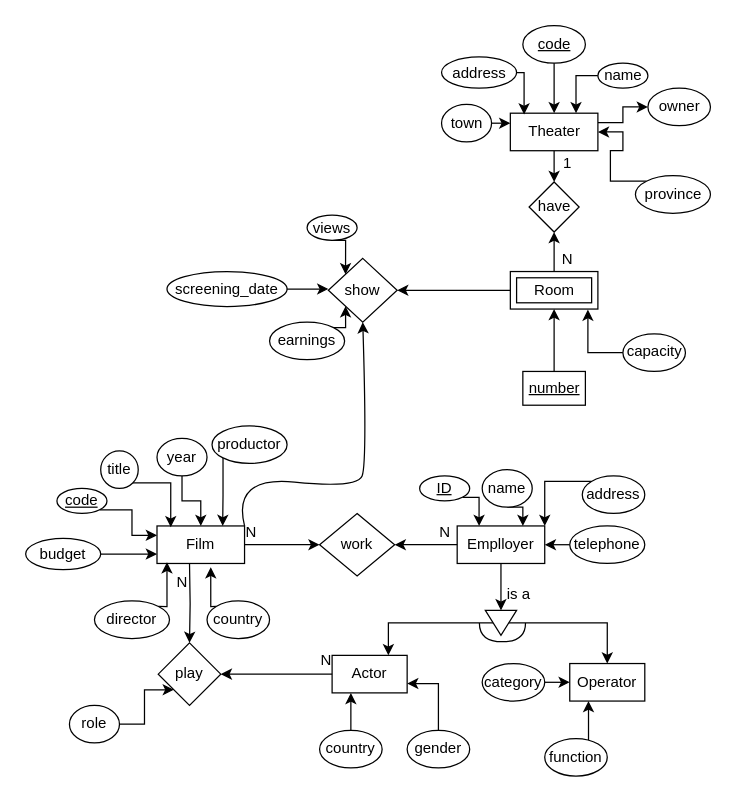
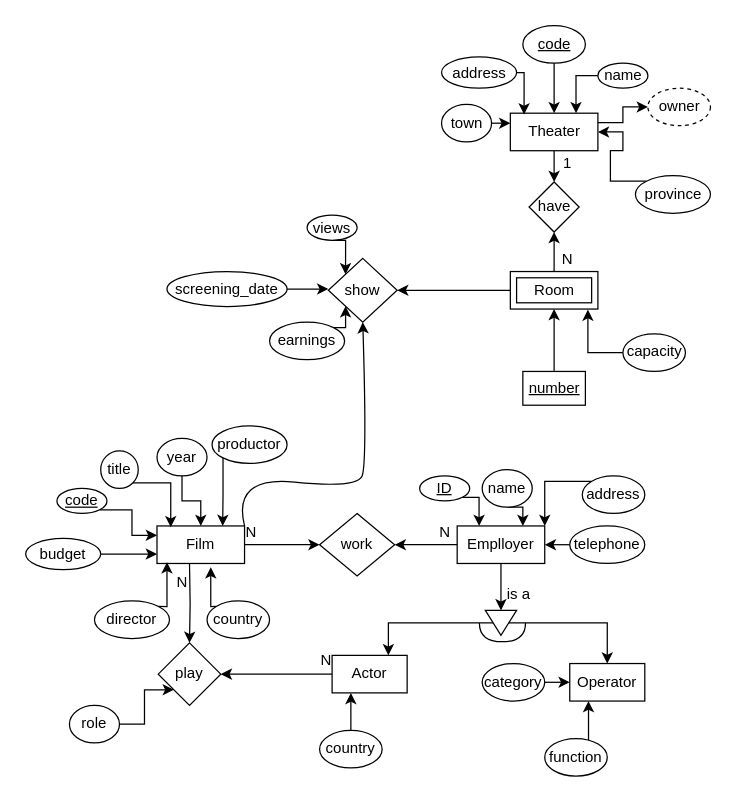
  <mxCell id="0" />
  <mxCell id="1" parent="0" />
  <mxCell id="2" style="edgeStyle=orthogonalEdgeStyle;rounded=0;orthogonalLoop=1;jettySize=auto;html=1;exitX=1;exitY=0.5;exitDx=0;exitDy=0;entryX=0;entryY=0.5;entryDx=0;entryDy=0;" edge="1" parent="1" source="3" target="21"><mxGeometry relative="1" as="geometry" /></mxCell>
  <mxCell id="3" value="Film" style="rounded=0;whiteSpace=wrap;html=1;" vertex="1" parent="1"><mxGeometry x="125" y="420" width="70" height="30" as="geometry" /></mxCell>
  <mxCell id="4" style="edgeStyle=orthogonalEdgeStyle;rounded=0;orthogonalLoop=1;jettySize=auto;html=1;exitX=1;exitY=1;exitDx=0;exitDy=0;entryX=0;entryY=0.25;entryDx=0;entryDy=0;" edge="1" parent="1" source="5" target="3"><mxGeometry relative="1" as="geometry" /></mxCell>
  <mxCell id="5" value="&lt;u&gt;code&lt;/u&gt;" style="ellipse;whiteSpace=wrap;html=1;" vertex="1" parent="1"><mxGeometry x="45" y="390" width="40" height="20" as="geometry" /></mxCell>
  <mxCell id="6" style="edgeStyle=orthogonalEdgeStyle;rounded=0;orthogonalLoop=1;jettySize=auto;html=1;exitX=1;exitY=1;exitDx=0;exitDy=0;entryX=0.157;entryY=0.033;entryDx=0;entryDy=0;entryPerimeter=0;" edge="1" parent="1" source="7" target="3"><mxGeometry relative="1" as="geometry" /></mxCell>
  <mxCell id="7" value="title" style="ellipse;whiteSpace=wrap;html=1;" vertex="1" parent="1"><mxGeometry x="80" y="360" width="30" height="30" as="geometry" /></mxCell>
  <mxCell id="8" style="edgeStyle=orthogonalEdgeStyle;rounded=0;orthogonalLoop=1;jettySize=auto;html=1;exitX=0.5;exitY=1;exitDx=0;exitDy=0;entryX=0.5;entryY=0;entryDx=0;entryDy=0;" edge="1" parent="1" source="9" target="3"><mxGeometry relative="1" as="geometry" /></mxCell>
  <mxCell id="9" value="year" style="ellipse;whiteSpace=wrap;html=1;" vertex="1" parent="1"><mxGeometry x="125" y="350" width="40" height="30" as="geometry" /></mxCell>
  <mxCell id="10" style="edgeStyle=orthogonalEdgeStyle;rounded=0;orthogonalLoop=1;jettySize=auto;html=1;exitX=0;exitY=1;exitDx=0;exitDy=0;entryX=0.75;entryY=0;entryDx=0;entryDy=0;" edge="1" parent="1" source="11" target="3"><mxGeometry relative="1" as="geometry" /></mxCell>
  <mxCell id="11" value="productor" style="ellipse;whiteSpace=wrap;html=1;" vertex="1" parent="1"><mxGeometry x="169" y="340" width="60" height="30" as="geometry" /></mxCell>
  <mxCell id="12" style="edgeStyle=orthogonalEdgeStyle;rounded=0;orthogonalLoop=1;jettySize=auto;html=1;exitX=1;exitY=0;exitDx=0;exitDy=0;entryX=0.114;entryY=0.967;entryDx=0;entryDy=0;entryPerimeter=0;" edge="1" parent="1" source="13" target="3"><mxGeometry relative="1" as="geometry" /></mxCell>
  <mxCell id="13" value="director" style="ellipse;whiteSpace=wrap;html=1;" vertex="1" parent="1"><mxGeometry x="75" y="480" width="60" height="30" as="geometry" /></mxCell>
  <mxCell id="14" style="edgeStyle=orthogonalEdgeStyle;rounded=0;orthogonalLoop=1;jettySize=auto;html=1;exitX=0;exitY=0;exitDx=0;exitDy=0;entryX=0.614;entryY=1.1;entryDx=0;entryDy=0;entryPerimeter=0;" edge="1" parent="1" source="15" target="3"><mxGeometry relative="1" as="geometry" /></mxCell>
  <mxCell id="15" value="country" style="ellipse;whiteSpace=wrap;html=1;" vertex="1" parent="1"><mxGeometry x="165" y="480" width="50" height="30" as="geometry" /></mxCell>
  <mxCell id="16" style="edgeStyle=orthogonalEdgeStyle;rounded=0;orthogonalLoop=1;jettySize=auto;html=1;exitX=1;exitY=0.5;exitDx=0;exitDy=0;entryX=0;entryY=0.75;entryDx=0;entryDy=0;" edge="1" parent="1" source="17" target="3"><mxGeometry relative="1" as="geometry" /></mxCell>
  <mxCell id="17" value="budget" style="ellipse;whiteSpace=wrap;html=1;" vertex="1" parent="1"><mxGeometry x="20" y="430" width="60" height="25" as="geometry" /></mxCell>
  <mxCell id="18" style="edgeStyle=orthogonalEdgeStyle;rounded=0;orthogonalLoop=1;jettySize=auto;html=1;exitX=0.5;exitY=1;exitDx=0;exitDy=0;entryX=0;entryY=0.5;entryDx=0;entryDy=0;" edge="1" parent="1" source="19" target="37"><mxGeometry relative="1" as="geometry" /></mxCell>
  <mxCell id="19" value="Emplloyer" style="whiteSpace=wrap;html=1;" vertex="1" parent="1"><mxGeometry x="365" y="420" width="70" height="30" as="geometry" /></mxCell>
  <mxCell id="20" style="edgeStyle=orthogonalEdgeStyle;rounded=0;orthogonalLoop=1;jettySize=auto;html=1;exitX=0;exitY=0.5;exitDx=0;exitDy=0;entryX=1;entryY=0.5;entryDx=0;entryDy=0;" edge="1" parent="1" source="19" target="21"><mxGeometry relative="1" as="geometry" /></mxCell>
  <mxCell id="21" value="work" style="rhombus;whiteSpace=wrap;html=1;" vertex="1" parent="1"><mxGeometry x="255" y="410" width="60" height="50" as="geometry" /></mxCell>
  <mxCell id="22" style="edgeStyle=orthogonalEdgeStyle;rounded=0;orthogonalLoop=1;jettySize=auto;html=1;exitX=1;exitY=1;exitDx=0;exitDy=0;entryX=0.25;entryY=0;entryDx=0;entryDy=0;" edge="1" parent="1" source="23" target="19"><mxGeometry relative="1" as="geometry" /></mxCell>
  <mxCell id="23" value="&lt;u&gt;ID&lt;/u&gt;" style="ellipse;whiteSpace=wrap;html=1;" vertex="1" parent="1"><mxGeometry x="335" y="380" width="40" height="20" as="geometry" /></mxCell>
  <mxCell id="24" style="edgeStyle=orthogonalEdgeStyle;rounded=0;orthogonalLoop=1;jettySize=auto;html=1;exitX=0.5;exitY=1;exitDx=0;exitDy=0;entryX=0.75;entryY=0;entryDx=0;entryDy=0;" edge="1" parent="1" source="25" target="19"><mxGeometry relative="1" as="geometry" /></mxCell>
  <mxCell id="25" value="name" style="ellipse;whiteSpace=wrap;html=1;" vertex="1" parent="1"><mxGeometry x="385" y="375" width="40" height="30" as="geometry" /></mxCell>
  <mxCell id="26" style="edgeStyle=orthogonalEdgeStyle;rounded=0;orthogonalLoop=1;jettySize=auto;html=1;exitX=0;exitY=0.5;exitDx=0;exitDy=0;entryX=1;entryY=0.5;entryDx=0;entryDy=0;" edge="1" parent="1" source="27" target="19"><mxGeometry relative="1" as="geometry" /></mxCell>
  <mxCell id="27" value="telephone" style="ellipse;whiteSpace=wrap;html=1;" vertex="1" parent="1"><mxGeometry x="455" y="420" width="60" height="30" as="geometry" /></mxCell>
  <mxCell id="28" style="edgeStyle=orthogonalEdgeStyle;rounded=0;orthogonalLoop=1;jettySize=auto;html=1;exitX=0;exitY=0;exitDx=0;exitDy=0;entryX=1;entryY=0;entryDx=0;entryDy=0;" edge="1" parent="1" source="29" target="19"><mxGeometry relative="1" as="geometry" /></mxCell>
  <mxCell id="29" value="address" style="ellipse;whiteSpace=wrap;html=1;" vertex="1" parent="1"><mxGeometry x="465" y="380" width="50" height="30" as="geometry" /></mxCell>
  <mxCell id="30" style="edgeStyle=orthogonalEdgeStyle;rounded=0;orthogonalLoop=1;jettySize=auto;html=1;exitX=1;exitY=0;exitDx=0;exitDy=0;entryX=0.25;entryY=1;entryDx=0;entryDy=0;" edge="1" parent="1" source="40" target="32"><mxGeometry relative="1" as="geometry" /></mxCell>
  <mxCell id="31" style="edgeStyle=orthogonalEdgeStyle;rounded=0;orthogonalLoop=1;jettySize=auto;html=1;exitX=1;exitY=0.5;exitDx=0;exitDy=0;entryX=0;entryY=0.5;entryDx=0;entryDy=0;" edge="1" parent="1" source="39" target="32"><mxGeometry relative="1" as="geometry" /></mxCell>
  <mxCell id="32" value="Operator" style="rounded=0;whiteSpace=wrap;html=1;direction=east;" vertex="1" parent="1"><mxGeometry x="455" y="530" width="60" height="30" as="geometry" /></mxCell>
- <mxCell id="33" style="edgeStyle=orthogonalEdgeStyle;rounded=0;orthogonalLoop=1;jettySize=auto;html=1;entryX=1;entryY=0.75;entryDx=0;entryDy=0;" edge="1" parent="1" source="43" target="34"><mxGeometry relative="1" as="geometry" /></mxCell>
  <mxCell id="34" value="Actor" style="whiteSpace=wrap;html=1;direction=east;" vertex="1" parent="1"><mxGeometry x="265" y="523.47" width="60" height="30" as="geometry" /></mxCell>
  <mxCell id="35" style="edgeStyle=orthogonalEdgeStyle;rounded=0;orthogonalLoop=1;jettySize=auto;html=1;exitX=0.5;exitY=1;exitDx=0;exitDy=0;entryX=0.5;entryY=0;entryDx=0;entryDy=0;" edge="1" parent="1" source="37" target="32"><mxGeometry relative="1" as="geometry" /></mxCell>
  <mxCell id="36" style="edgeStyle=orthogonalEdgeStyle;rounded=0;orthogonalLoop=1;jettySize=auto;html=1;exitX=0.5;exitY=0;exitDx=0;exitDy=0;entryX=0.75;entryY=0;entryDx=0;entryDy=0;" edge="1" parent="1" source="37" target="34"><mxGeometry relative="1" as="geometry" /></mxCell>
  <mxCell id="37" value="" style="triangle;whiteSpace=wrap;html=1;rotation=90;direction=east;" vertex="1" parent="1"><mxGeometry x="390" y="485" width="20" height="25" as="geometry" /></mxCell>
  <mxCell id="38" value="" style="shape=requiredInterface;html=1;verticalLabelPosition=bottom;sketch=0;rotation=90;direction=east;" vertex="1" parent="1"><mxGeometry x="393.66" y="486.59" width="15.06" height="36.88" as="geometry" /></mxCell>
  <mxCell id="39" value="category" style="ellipse;whiteSpace=wrap;html=1;direction=east;" vertex="1" parent="1"><mxGeometry x="385" y="530" width="50" height="30" as="geometry" /></mxCell>
  <mxCell id="40" value="function" style="ellipse;whiteSpace=wrap;html=1;direction=east;" vertex="1" parent="1"><mxGeometry x="435" y="590" width="50" height="30" as="geometry" /></mxCell>
  <mxCell id="41" style="edgeStyle=orthogonalEdgeStyle;rounded=0;orthogonalLoop=1;jettySize=auto;html=1;exitX=0.5;exitY=0;exitDx=0;exitDy=0;entryX=0.25;entryY=1;entryDx=0;entryDy=0;" edge="1" parent="1" source="42" target="34"><mxGeometry relative="1" as="geometry" /></mxCell>
  <mxCell id="42" value="country" style="ellipse;whiteSpace=wrap;html=1;direction=east;" vertex="1" parent="1"><mxGeometry x="255" y="583.47" width="50" height="30" as="geometry" /></mxCell>
- <mxCell id="43" value="gender" style="ellipse;whiteSpace=wrap;html=1;" vertex="1" parent="1"><mxGeometry x="325" y="583.47" width="50" height="30" as="geometry" /></mxCell>
  <mxCell id="44" value="N" style="text;html=1;align=center;verticalAlign=middle;resizable=0;points=[];autosize=1;strokeColor=none;fillColor=none;" vertex="1" parent="1"><mxGeometry x="185" y="410" width="30" height="30" as="geometry" /></mxCell>
  <mxCell id="45" value="N" style="text;html=1;align=center;verticalAlign=middle;resizable=0;points=[];autosize=1;strokeColor=none;fillColor=none;" vertex="1" parent="1"><mxGeometry x="340" y="410" width="30" height="30" as="geometry" /></mxCell>
  <mxCell id="46" style="edgeStyle=orthogonalEdgeStyle;rounded=0;orthogonalLoop=1;jettySize=auto;html=1;exitX=0.5;exitY=0;exitDx=0;exitDy=0;startArrow=none;entryX=0.5;entryY=0;entryDx=0;entryDy=0;" edge="1" parent="1" target="48"><mxGeometry relative="1" as="geometry"><mxPoint x="151" y="450" as="sourcePoint" /><mxPoint x="156" y="533.47" as="targetPoint" /><Array as="points" /></mxGeometry></mxCell>
  <mxCell id="47" style="edgeStyle=orthogonalEdgeStyle;rounded=0;orthogonalLoop=1;jettySize=auto;html=1;exitX=0;exitY=0.5;exitDx=0;exitDy=0;entryX=1;entryY=0.5;entryDx=0;entryDy=0;" edge="1" parent="1" source="34" target="48"><mxGeometry relative="1" as="geometry"><mxPoint x="230" y="540" as="sourcePoint" /></mxGeometry></mxCell>
  <mxCell id="48" value="play" style="rhombus;whiteSpace=wrap;html=1;" vertex="1" parent="1"><mxGeometry x="126" y="513.47" width="50" height="50" as="geometry" /></mxCell>
  <mxCell id="49" style="edgeStyle=orthogonalEdgeStyle;rounded=0;orthogonalLoop=1;jettySize=auto;html=1;exitX=1;exitY=0.5;exitDx=0;exitDy=0;entryX=0;entryY=1;entryDx=0;entryDy=0;" edge="1" parent="1" source="50" target="48"><mxGeometry relative="1" as="geometry" /></mxCell>
  <mxCell id="50" value="role" style="ellipse;whiteSpace=wrap;html=1;" vertex="1" parent="1"><mxGeometry x="55" y="563.47" width="40" height="30" as="geometry" /></mxCell>
  <mxCell id="51" value="N" style="text;html=1;align=center;verticalAlign=middle;resizable=0;points=[];autosize=1;strokeColor=none;fillColor=none;" vertex="1" parent="1"><mxGeometry x="130" y="450" width="30" height="30" as="geometry" /></mxCell>
  <mxCell id="52" value="N" style="text;html=1;align=center;verticalAlign=middle;resizable=0;points=[];autosize=1;strokeColor=none;fillColor=none;" vertex="1" parent="1"><mxGeometry x="245" y="513.47" width="30" height="30" as="geometry" /></mxCell>
  <mxCell id="53" style="edgeStyle=orthogonalEdgeStyle;rounded=0;orthogonalLoop=1;jettySize=auto;html=1;exitX=0.5;exitY=1;exitDx=0;exitDy=0;entryX=0.5;entryY=0;entryDx=0;entryDy=0;" edge="1" parent="1" source="55" target="58"><mxGeometry relative="1" as="geometry" /></mxCell>
  <mxCell id="54" style="edgeStyle=orthogonalEdgeStyle;rounded=0;orthogonalLoop=1;jettySize=auto;html=1;exitX=1;exitY=0.25;exitDx=0;exitDy=0;entryX=0;entryY=0.5;entryDx=0;entryDy=0;" edge="1" parent="1" source="55" target="70"><mxGeometry relative="1" as="geometry" /></mxCell>
  <mxCell id="55" value="Theater" style="whiteSpace=wrap;html=1;" vertex="1" parent="1"><mxGeometry x="407.5" y="90" width="70" height="30" as="geometry" /></mxCell>
  <mxCell id="56" style="edgeStyle=orthogonalEdgeStyle;rounded=0;orthogonalLoop=1;jettySize=auto;html=1;exitX=0.5;exitY=0;exitDx=0;exitDy=0;entryX=0.5;entryY=1;entryDx=0;entryDy=0;" edge="1" parent="1" source="57" target="58"><mxGeometry relative="1" as="geometry" /></mxCell>
  <mxCell id="57" value="Room" style="whiteSpace=wrap;html=1;" vertex="1" parent="1"><mxGeometry x="407.5" y="216.59" width="70" height="30" as="geometry" /></mxCell>
  <mxCell id="58" value="have" style="rhombus;whiteSpace=wrap;html=1;" vertex="1" parent="1"><mxGeometry x="422.5" y="145" width="40" height="40" as="geometry" /></mxCell>
  <mxCell id="59" style="edgeStyle=orthogonalEdgeStyle;rounded=0;orthogonalLoop=1;jettySize=auto;html=1;entryX=0.5;entryY=0;entryDx=0;entryDy=0;" edge="1" parent="1" target="55"><mxGeometry relative="1" as="geometry"><mxPoint x="437.5" y="50" as="sourcePoint" /><Array as="points"><mxPoint x="437.5" y="46" /><mxPoint x="442.5" y="46" /></Array></mxGeometry></mxCell>
  <mxCell id="60" value="&lt;u&gt;code&lt;/u&gt;" style="ellipse;whiteSpace=wrap;html=1;" vertex="1" parent="1"><mxGeometry x="417.5" y="20" width="50" height="30" as="geometry" /></mxCell>
  <mxCell id="61" style="edgeStyle=orthogonalEdgeStyle;rounded=0;orthogonalLoop=1;jettySize=auto;html=1;exitX=0.5;exitY=0;exitDx=0;exitDy=0;entryX=0.5;entryY=1;entryDx=0;entryDy=0;" edge="1" parent="1" source="62" target="57"><mxGeometry relative="1" as="geometry" /></mxCell>
  <mxCell id="62" value="&lt;u&gt;number&lt;/u&gt;" style="whiteSpace=wrap;html=1;rounded=0;" vertex="1" parent="1"><mxGeometry x="417.5" y="296.47" width="50" height="27" as="geometry" /></mxCell>
  <mxCell id="63" value="Room" style="rounded=0;whiteSpace=wrap;html=1;" vertex="1" parent="1"><mxGeometry x="412.5" y="221.59" width="60" height="20" as="geometry" /></mxCell>
  <mxCell id="64" value="1" style="text;html=1;align=center;verticalAlign=middle;resizable=0;points=[];autosize=1;strokeColor=none;fillColor=none;" vertex="1" parent="1"><mxGeometry x="437.5" y="115" width="30" height="30" as="geometry" /></mxCell>
  <mxCell id="65" value="N" style="text;html=1;align=center;verticalAlign=middle;resizable=0;points=[];autosize=1;strokeColor=none;fillColor=none;" vertex="1" parent="1"><mxGeometry x="437.5" y="191.59" width="30" height="30" as="geometry" /></mxCell>
  <mxCell id="66" style="edgeStyle=orthogonalEdgeStyle;rounded=0;orthogonalLoop=1;jettySize=auto;html=1;exitX=0;exitY=0.5;exitDx=0;exitDy=0;entryX=0.886;entryY=1.014;entryDx=0;entryDy=0;entryPerimeter=0;" edge="1" parent="1" source="67" target="57"><mxGeometry relative="1" as="geometry" /></mxCell>
  <mxCell id="67" value="capacity" style="ellipse;whiteSpace=wrap;html=1;" vertex="1" parent="1"><mxGeometry x="497.5" y="266.47" width="50" height="30" as="geometry" /></mxCell>
  <mxCell id="68" style="edgeStyle=orthogonalEdgeStyle;rounded=0;orthogonalLoop=1;jettySize=auto;html=1;exitX=0;exitY=0.5;exitDx=0;exitDy=0;entryX=0.75;entryY=0;entryDx=0;entryDy=0;" edge="1" parent="1" source="69" target="55"><mxGeometry relative="1" as="geometry" /></mxCell>
  <mxCell id="69" value="name" style="ellipse;whiteSpace=wrap;html=1;" vertex="1" parent="1"><mxGeometry x="477.5" y="50" width="40" height="20" as="geometry" /></mxCell>
- <mxCell id="70" value="owner" style="ellipse;whiteSpace=wrap;html=1;" vertex="1" parent="1"><mxGeometry x="517.5" y="70" width="50" height="30" as="geometry" /></mxCell>
+ <mxCell id="70" value="owner" style="ellipse;whiteSpace=wrap;html=1;dashed=1;" vertex="1" parent="1"><mxGeometry x="517.5" y="70" width="50" height="30" as="geometry" /></mxCell>
  <mxCell id="71" style="edgeStyle=orthogonalEdgeStyle;rounded=0;orthogonalLoop=1;jettySize=auto;html=1;exitX=1;exitY=0.5;exitDx=0;exitDy=0;entryX=0.157;entryY=0.033;entryDx=0;entryDy=0;entryPerimeter=0;" edge="1" parent="1" source="72" target="55"><mxGeometry relative="1" as="geometry" /></mxCell>
  <mxCell id="72" value="address" style="ellipse;whiteSpace=wrap;html=1;" vertex="1" parent="1"><mxGeometry x="352.5" y="45" width="60" height="25" as="geometry" /></mxCell>
  <mxCell id="73" style="edgeStyle=orthogonalEdgeStyle;rounded=0;orthogonalLoop=1;jettySize=auto;html=1;exitX=1;exitY=0.5;exitDx=0;exitDy=0;entryX=0;entryY=0.25;entryDx=0;entryDy=0;" edge="1" parent="1" source="74" target="55"><mxGeometry relative="1" as="geometry" /></mxCell>
  <mxCell id="74" value="town" style="ellipse;whiteSpace=wrap;html=1;" vertex="1" parent="1"><mxGeometry x="352.5" y="83" width="40" height="30" as="geometry" /></mxCell>
  <mxCell id="75" style="edgeStyle=orthogonalEdgeStyle;rounded=0;orthogonalLoop=1;jettySize=auto;html=1;exitX=0;exitY=0;exitDx=0;exitDy=0;entryX=1;entryY=0.5;entryDx=0;entryDy=0;" edge="1" parent="1" source="76" target="55"><mxGeometry relative="1" as="geometry" /></mxCell>
  <mxCell id="76" value="province" style="ellipse;whiteSpace=wrap;html=1;" vertex="1" parent="1"><mxGeometry x="507.5" y="140" width="60" height="30" as="geometry" /></mxCell>
  <mxCell id="77" style="edgeStyle=orthogonalEdgeStyle;rounded=0;orthogonalLoop=1;jettySize=auto;html=1;exitX=0;exitY=0.5;exitDx=0;exitDy=0;entryX=1;entryY=0.5;entryDx=0;entryDy=0;" edge="1" parent="1" source="57" target="78"><mxGeometry relative="1" as="geometry" /></mxCell>
  <mxCell id="78" value="show" style="rhombus;whiteSpace=wrap;html=1;" vertex="1" parent="1"><mxGeometry x="262" y="206.09" width="55" height="51" as="geometry" /></mxCell>
  <mxCell id="79" value="" style="curved=1;endArrow=classic;html=1;rounded=0;entryX=0.5;entryY=1;entryDx=0;entryDy=0;exitX=1;exitY=0;exitDx=0;exitDy=0;" edge="1" parent="1" source="3" target="78"><mxGeometry width="50" height="50" relative="1" as="geometry"><mxPoint x="245" y="346.47" as="sourcePoint" /><mxPoint x="295" y="296.47" as="targetPoint" /><Array as="points"><mxPoint x="185" y="380" /><mxPoint x="285" y="390" /><mxPoint x="293" y="370" /></Array></mxGeometry></mxCell>
  <mxCell id="80" style="edgeStyle=orthogonalEdgeStyle;rounded=0;orthogonalLoop=1;jettySize=auto;html=1;exitX=1;exitY=0.5;exitDx=0;exitDy=0;entryX=0;entryY=0.5;entryDx=0;entryDy=0;" edge="1" parent="1" source="81" target="78"><mxGeometry relative="1" as="geometry" /></mxCell>
  <mxCell id="81" value="screening_date" style="ellipse;whiteSpace=wrap;html=1;" vertex="1" parent="1"><mxGeometry x="133" y="216.59" width="96" height="28" as="geometry" /></mxCell>
  <mxCell id="82" style="edgeStyle=orthogonalEdgeStyle;rounded=0;orthogonalLoop=1;jettySize=auto;html=1;exitX=0.5;exitY=1;exitDx=0;exitDy=0;entryX=0;entryY=0;entryDx=0;entryDy=0;" edge="1" parent="1" source="83" target="78"><mxGeometry relative="1" as="geometry" /></mxCell>
  <mxCell id="83" value="views" style="ellipse;whiteSpace=wrap;html=1;" vertex="1" parent="1"><mxGeometry x="245" y="171.59" width="40" height="20" as="geometry" /></mxCell>
  <mxCell id="84" style="edgeStyle=orthogonalEdgeStyle;rounded=0;orthogonalLoop=1;jettySize=auto;html=1;exitX=1;exitY=0;exitDx=0;exitDy=0;entryX=0;entryY=1;entryDx=0;entryDy=0;" edge="1" parent="1" source="85" target="78"><mxGeometry relative="1" as="geometry" /></mxCell>
  <mxCell id="85" value="earnings" style="ellipse;whiteSpace=wrap;html=1;" vertex="1" parent="1"><mxGeometry x="215" y="257.09" width="60" height="30" as="geometry" /></mxCell>
  <mxCell id="86" value="is a" style="text;html=1;align=center;verticalAlign=middle;resizable=0;points=[];autosize=1;strokeColor=none;fillColor=none;" vertex="1" parent="1"><mxGeometry x="393.66" y="460" width="40" height="30" as="geometry" /></mxCell>
